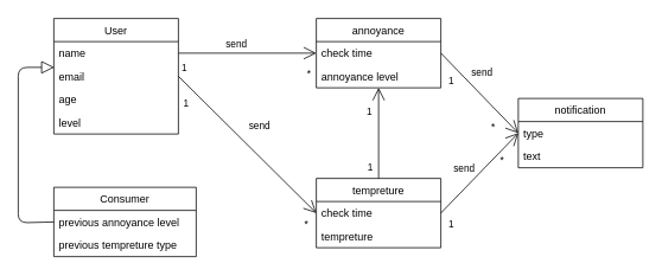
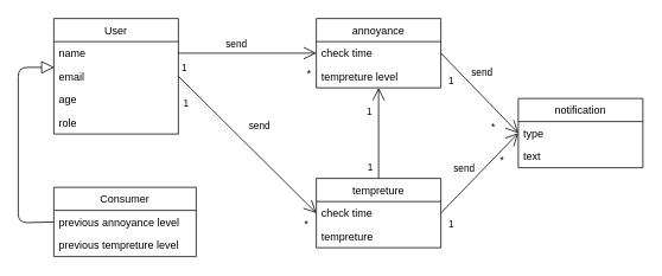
  <mxCell id="0" />
  <mxCell id="1" parent="0" />
  <mxCell id="2" value="User" style="swimlane;fontStyle=0;childLayout=stackLayout;horizontal=1;startSize=26;fillColor=none;horizontalStack=0;resizeParent=1;resizeParentMax=0;resizeLast=0;collapsible=1;marginBottom=0;" parent="1" vertex="1"><mxGeometry x="60" y="20" width="140" height="130" as="geometry"><mxRectangle x="280" y="-970" width="70" height="30" as="alternateBounds" /></mxGeometry></mxCell>
  <mxCell id="3" value="name" style="text;strokeColor=none;fillColor=none;align=left;verticalAlign=top;spacingLeft=4;spacingRight=4;overflow=hidden;rotatable=0;points=[[0,0.5],[1,0.5]];portConstraint=eastwest;" parent="2" vertex="1"><mxGeometry y="26" width="140" height="26" as="geometry" /></mxCell>
  <mxCell id="4" value="email" style="text;strokeColor=none;fillColor=none;align=left;verticalAlign=top;spacingLeft=4;spacingRight=4;overflow=hidden;rotatable=0;points=[[0,0.5],[1,0.5]];portConstraint=eastwest;" parent="2" vertex="1"><mxGeometry y="52" width="140" height="26" as="geometry" /></mxCell>
  <mxCell id="5" value="age" style="text;strokeColor=none;fillColor=none;align=left;verticalAlign=top;spacingLeft=4;spacingRight=4;overflow=hidden;rotatable=0;points=[[0,0.5],[1,0.5]];portConstraint=eastwest;" parent="2" vertex="1"><mxGeometry y="78" width="140" height="26" as="geometry" /></mxCell>
- <mxCell id="6" value="level" style="text;strokeColor=none;fillColor=none;align=left;verticalAlign=top;spacingLeft=4;spacingRight=4;overflow=hidden;rotatable=0;points=[[0,0.5],[1,0.5]];portConstraint=eastwest;" parent="2" vertex="1"><mxGeometry y="104" width="140" height="26" as="geometry" /></mxCell>
+ <mxCell id="6" value="role" style="text;strokeColor=none;fillColor=none;align=left;verticalAlign=top;spacingLeft=4;spacingRight=4;overflow=hidden;rotatable=0;points=[[0,0.5],[1,0.5]];portConstraint=eastwest;" parent="2" vertex="1"><mxGeometry y="104" width="140" height="26" as="geometry" /></mxCell>
  <mxCell id="7" value="annoyance" style="swimlane;fontStyle=0;childLayout=stackLayout;horizontal=1;startSize=26;fillColor=none;horizontalStack=0;resizeParent=1;resizeParentMax=0;resizeLast=0;collapsible=1;marginBottom=0;" parent="1" vertex="1"><mxGeometry x="355" y="20" width="140" height="78" as="geometry"><mxRectangle x="520" y="-940" width="100" height="30" as="alternateBounds" /></mxGeometry></mxCell>
  <mxCell id="8" value="check time" style="text;strokeColor=none;fillColor=none;align=left;verticalAlign=top;spacingLeft=4;spacingRight=4;overflow=hidden;rotatable=0;points=[[0,0.5],[1,0.5]];portConstraint=eastwest;" parent="7" vertex="1"><mxGeometry y="26" width="140" height="26" as="geometry" /></mxCell>
- <mxCell id="9" value="annoyance level" style="text;strokeColor=none;fillColor=none;align=left;verticalAlign=top;spacingLeft=4;spacingRight=4;overflow=hidden;rotatable=0;points=[[0,0.5],[1,0.5]];portConstraint=eastwest;" vertex="1" parent="7"><mxGeometry y="52" width="140" height="26" as="geometry" /></mxCell>
+ <mxCell id="9" value="tempreture level" style="text;strokeColor=none;fillColor=none;align=left;verticalAlign=top;spacingLeft=4;spacingRight=4;overflow=hidden;rotatable=0;points=[[0,0.5],[1,0.5]];portConstraint=eastwest;" vertex="1" parent="7"><mxGeometry y="52" width="140" height="26" as="geometry" /></mxCell>
  <mxCell id="10" value="Consumer" style="swimlane;fontStyle=0;childLayout=stackLayout;horizontal=1;startSize=26;fillColor=none;horizontalStack=0;resizeParent=1;resizeParentMax=0;resizeLast=0;collapsible=1;marginBottom=0;" parent="1" vertex="1"><mxGeometry x="60" y="210" width="160" height="78" as="geometry" /></mxCell>
  <mxCell id="11" value="previous annoyance level" style="text;strokeColor=none;fillColor=none;align=left;verticalAlign=top;spacingLeft=4;spacingRight=4;overflow=hidden;rotatable=0;points=[[0,0.5],[1,0.5]];portConstraint=eastwest;" vertex="1" parent="10"><mxGeometry y="26" width="160" height="26" as="geometry" /></mxCell>
- <mxCell id="12" value="previous tempreture type" style="text;strokeColor=none;fillColor=none;align=left;verticalAlign=top;spacingLeft=4;spacingRight=4;overflow=hidden;rotatable=0;points=[[0,0.5],[1,0.5]];portConstraint=eastwest;" vertex="1" parent="10"><mxGeometry y="52" width="160" height="26" as="geometry" /></mxCell>
+ <mxCell id="12" value="previous tempreture level" style="text;strokeColor=none;fillColor=none;align=left;verticalAlign=top;spacingLeft=4;spacingRight=4;overflow=hidden;rotatable=0;points=[[0,0.5],[1,0.5]];portConstraint=eastwest;" vertex="1" parent="10"><mxGeometry y="52" width="160" height="26" as="geometry" /></mxCell>
  <mxCell id="13" value="" style="endArrow=none;html=1;startSize=12;startArrow=block;startFill=0;exitX=0.003;exitY=0.115;exitDx=0;exitDy=0;exitPerimeter=0;edgeStyle=orthogonalEdgeStyle;entryX=0;entryY=0.5;entryDx=0;entryDy=0;" parent="1" source="4" target="10" edge="1"><mxGeometry relative="1" as="geometry"><mxPoint x="-20" y="150" as="sourcePoint" /><mxPoint x="20" y="310" as="targetPoint" /><Array as="points"><mxPoint x="20" y="75" /><mxPoint x="20" y="250" /></Array></mxGeometry></mxCell>
  <mxCell id="14" value="" style="endArrow=none;html=1;startSize=12;startArrow=open;startFill=0;entryX=1;entryY=0.5;entryDx=0;entryDy=0;exitX=0;exitY=0.5;exitDx=0;exitDy=0;" parent="1" source="8" target="3" edge="1"><mxGeometry relative="1" as="geometry"><mxPoint x="240.42" y="30" as="sourcePoint" /><mxPoint x="240" y="231.01" as="targetPoint" /></mxGeometry></mxCell>
  <mxCell id="15" value="*" style="edgeLabel;resizable=0;html=1;align=left;verticalAlign=bottom;" parent="14" connectable="0" vertex="1"><mxGeometry x="-1" relative="1" as="geometry"><mxPoint x="-12" y="31" as="offset" /></mxGeometry></mxCell>
  <mxCell id="16" value="1" style="edgeLabel;resizable=0;html=1;align=right;verticalAlign=bottom;" parent="14" connectable="0" vertex="1"><mxGeometry x="1" relative="1" as="geometry"><mxPoint x="10" y="25" as="offset" /></mxGeometry></mxCell>
  <mxCell id="17" value="send" style="edgeLabel;html=1;align=center;verticalAlign=middle;resizable=0;points=[];" parent="14" vertex="1" connectable="0"><mxGeometry x="0.17" y="2" relative="1" as="geometry"><mxPoint y="-13" as="offset" /></mxGeometry></mxCell>
  <mxCell id="18" value="tempreture" style="swimlane;fontStyle=0;childLayout=stackLayout;horizontal=1;startSize=26;fillColor=none;horizontalStack=0;resizeParent=1;resizeParentMax=0;resizeLast=0;collapsible=1;marginBottom=0;" vertex="1" parent="1"><mxGeometry x="355" y="200" width="140" height="78" as="geometry"><mxRectangle x="520" y="-940" width="100" height="30" as="alternateBounds" /></mxGeometry></mxCell>
  <mxCell id="19" value="check time" style="text;strokeColor=none;fillColor=none;align=left;verticalAlign=top;spacingLeft=4;spacingRight=4;overflow=hidden;rotatable=0;points=[[0,0.5],[1,0.5]];portConstraint=eastwest;" vertex="1" parent="18"><mxGeometry y="26" width="140" height="26" as="geometry" /></mxCell>
  <mxCell id="20" value="tempreture" style="text;strokeColor=none;fillColor=none;align=left;verticalAlign=top;spacingLeft=4;spacingRight=4;overflow=hidden;rotatable=0;points=[[0,0.5],[1,0.5]];portConstraint=eastwest;" vertex="1" parent="18"><mxGeometry y="52" width="140" height="26" as="geometry" /></mxCell>
  <mxCell id="21" value="send" style="edgeLabel;html=1;align=center;verticalAlign=middle;resizable=0;points=[];" vertex="1" connectable="0" parent="1"><mxGeometry x="290" y="140" as="geometry" /></mxCell>
  <mxCell id="22" value="" style="endArrow=none;html=1;startSize=12;startArrow=open;startFill=0;entryX=0.5;entryY=0;entryDx=0;entryDy=0;" edge="1" parent="1" source="9" target="18"><mxGeometry relative="1" as="geometry"><mxPoint x="365" y="69" as="sourcePoint" /><mxPoint x="265" y="69" as="targetPoint" /></mxGeometry></mxCell>
  <mxCell id="23" value="1" style="edgeLabel;resizable=0;html=1;align=left;verticalAlign=bottom;" connectable="0" vertex="1" parent="22"><mxGeometry x="-1" relative="1" as="geometry"><mxPoint x="-15" y="35" as="offset" /></mxGeometry></mxCell>
  <mxCell id="24" value="1" style="edgeLabel;resizable=0;html=1;align=right;verticalAlign=bottom;" connectable="0" vertex="1" parent="22"><mxGeometry x="1" relative="1" as="geometry"><mxPoint x="-6" y="-4" as="offset" /></mxGeometry></mxCell>
  <mxCell id="25" value="" style="endArrow=none;html=1;startSize=12;startArrow=open;startFill=0;entryX=1;entryY=0.5;entryDx=0;entryDy=0;exitX=0;exitY=0.5;exitDx=0;exitDy=0;" edge="1" parent="1" source="19" target="4"><mxGeometry relative="1" as="geometry"><mxPoint x="380" y="108" as="sourcePoint" /><mxPoint x="380" y="210" as="targetPoint" /></mxGeometry></mxCell>
  <mxCell id="26" value="*" style="edgeLabel;resizable=0;html=1;align=left;verticalAlign=bottom;" connectable="0" vertex="1" parent="25"><mxGeometry x="-1" relative="1" as="geometry"><mxPoint x="-15" y="21" as="offset" /></mxGeometry></mxCell>
  <mxCell id="27" value="1" style="edgeLabel;resizable=0;html=1;align=right;verticalAlign=bottom;" connectable="0" vertex="1" parent="25"><mxGeometry x="1" relative="1" as="geometry"><mxPoint x="12" y="39" as="offset" /></mxGeometry></mxCell>
  <mxCell id="28" value="notification" style="swimlane;fontStyle=0;childLayout=stackLayout;horizontal=1;startSize=26;fillColor=none;horizontalStack=0;resizeParent=1;resizeParentMax=0;resizeLast=0;collapsible=1;marginBottom=0;" vertex="1" parent="1"><mxGeometry x="582" y="110" width="140" height="78" as="geometry"><mxRectangle x="520" y="-940" width="100" height="30" as="alternateBounds" /></mxGeometry></mxCell>
  <mxCell id="29" value="type" style="text;strokeColor=none;fillColor=none;align=left;verticalAlign=top;spacingLeft=4;spacingRight=4;overflow=hidden;rotatable=0;points=[[0,0.5],[1,0.5]];portConstraint=eastwest;" vertex="1" parent="28"><mxGeometry y="26" width="140" height="26" as="geometry" /></mxCell>
  <mxCell id="30" value="text" style="text;strokeColor=none;fillColor=none;align=left;verticalAlign=top;spacingLeft=4;spacingRight=4;overflow=hidden;rotatable=0;points=[[0,0.5],[1,0.5]];portConstraint=eastwest;" vertex="1" parent="28"><mxGeometry y="52" width="140" height="26" as="geometry" /></mxCell>
  <mxCell id="31" value="" style="endArrow=none;html=1;startSize=12;startArrow=open;startFill=0;entryX=1;entryY=0.5;entryDx=0;entryDy=0;exitX=0;exitY=0.5;exitDx=0;exitDy=0;" edge="1" parent="1" source="29" target="8"><mxGeometry relative="1" as="geometry"><mxPoint x="655" y="214" as="sourcePoint" /><mxPoint x="500" y="60" as="targetPoint" /></mxGeometry></mxCell>
  <mxCell id="32" value="*" style="edgeLabel;resizable=0;html=1;align=left;verticalAlign=bottom;" connectable="0" vertex="1" parent="1"><mxGeometry x="550" y="150" as="geometry" /></mxCell>
  <mxCell id="33" value="" style="endArrow=none;html=1;startSize=12;startArrow=open;startFill=0;entryX=1;entryY=0.5;entryDx=0;entryDy=0;exitX=0;exitY=0.5;exitDx=0;exitDy=0;" edge="1" parent="1" source="29" target="19"><mxGeometry relative="1" as="geometry"><mxPoint x="592" y="159" as="sourcePoint" /><mxPoint x="505" y="69" as="targetPoint" /></mxGeometry></mxCell>
  <mxCell id="34" value="*" style="edgeLabel;resizable=0;html=1;align=left;verticalAlign=bottom;" connectable="0" vertex="1" parent="1"><mxGeometry x="560" y="188" as="geometry" /></mxCell>
  <mxCell id="35" value="1" style="edgeLabel;resizable=0;html=1;align=right;verticalAlign=bottom;" connectable="0" vertex="1" parent="1"><mxGeometry x="510" y="260" as="geometry" /></mxCell>
  <mxCell id="36" value="1" style="edgeLabel;resizable=0;html=1;align=right;verticalAlign=bottom;" connectable="0" vertex="1" parent="1"><mxGeometry x="510" y="98" as="geometry" /></mxCell>
  <mxCell id="37" value="send" style="edgeLabel;html=1;align=center;verticalAlign=middle;resizable=0;points=[];" vertex="1" connectable="0" parent="1"><mxGeometry x="540" y="80" as="geometry" /></mxCell>
  <mxCell id="38" value="send" style="edgeLabel;html=1;align=center;verticalAlign=middle;resizable=0;points=[];" vertex="1" connectable="0" parent="1"><mxGeometry x="520" y="188" as="geometry" /></mxCell>
